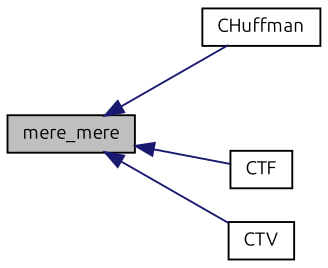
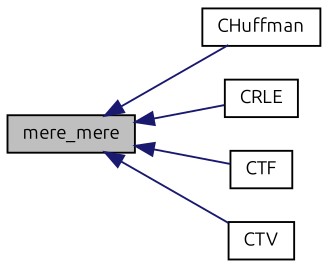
  digraph {
    fontname=Ubuntu
    rankdir=LR
    node [color=black fillcolor=white fontname=Ubuntu fontsize=10 shape=record style=filled]
    edge [color=midnightblue dir=back fontname=Ubuntu fontsize=10 labelfontname=Helvetica labelfontsize=10 style=solid]
    n1 [fillcolor=grey75 fontcolor=black height=0.2 label=mere_mere width=0.4]
    n2 [height=0.2 label=CHuffman width=0.4]
+   n3 [height=0.2 label=CRLE width=0.4]
    n4 [height=0.2 label=CTF width=0.4]
    n5 [height=0.2 label=CTV width=0.4]
    n1 -> n2
+   n1 -> n3
    n1 -> n4
    n1 -> n5
  }
